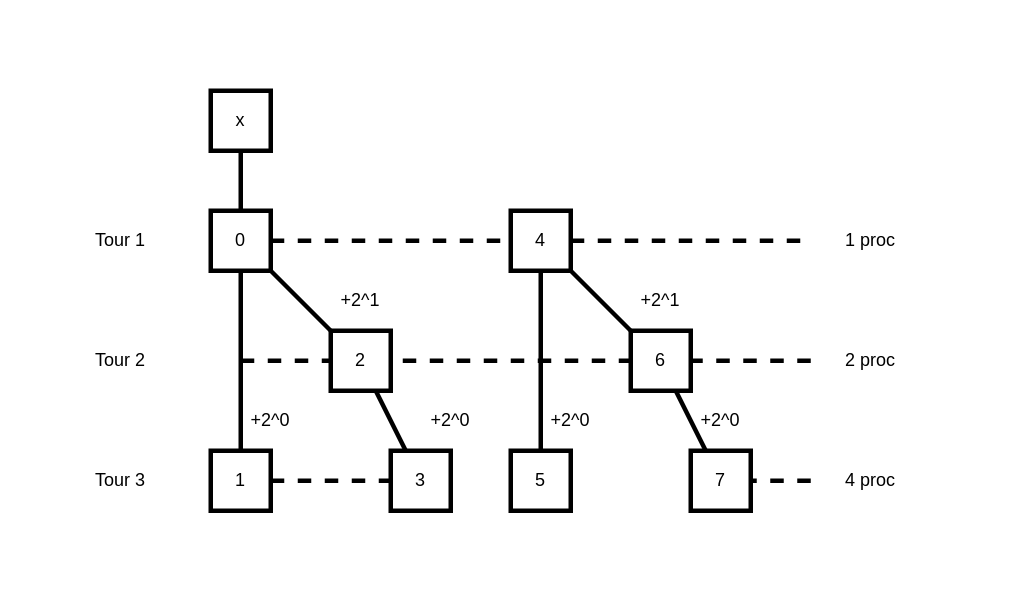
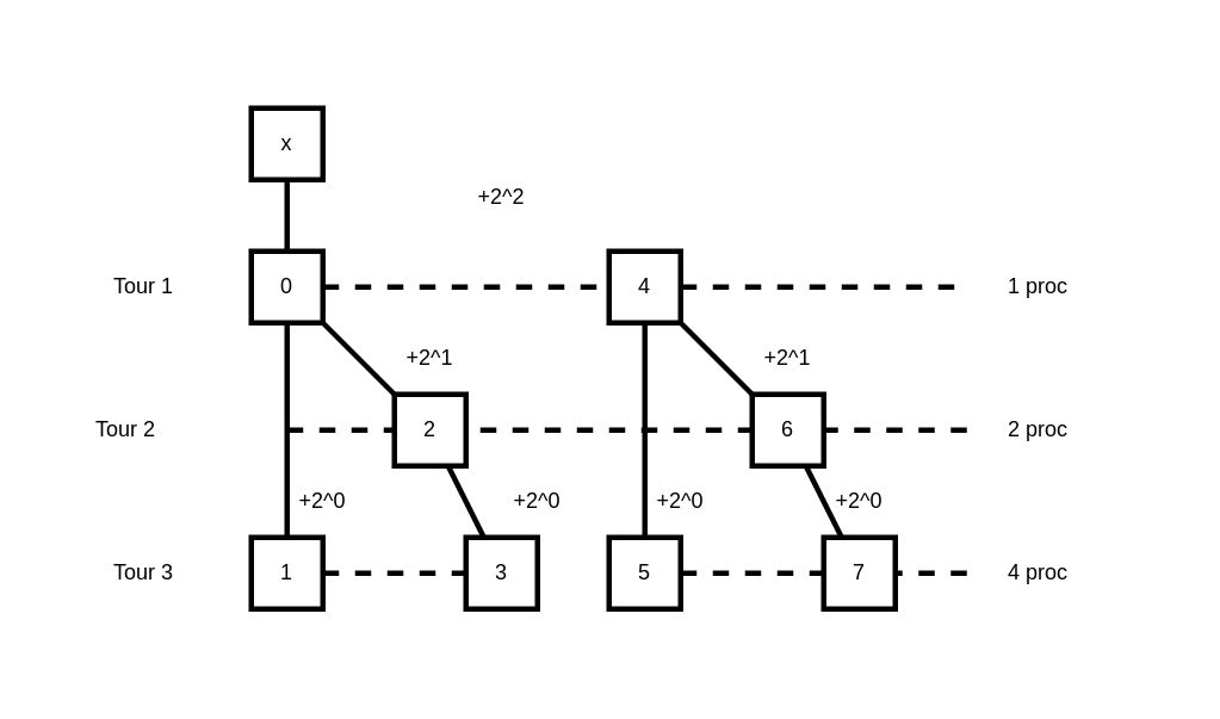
  <mxCell id="0" />
  <mxCell id="1" parent="0" />
  <mxCell id="2" style="edgeStyle=orthogonalEdgeStyle;rounded=0;orthogonalLoop=1;jettySize=auto;html=1;exitX=0.5;exitY=1;exitDx=0;exitDy=0;endArrow=none;endFill=0;strokeWidth=3;" parent="1" source="3" target="28" edge="1"><mxGeometry relative="1" as="geometry"><mxPoint x="140" y="260" as="targetPoint" /></mxGeometry></mxCell>
  <mxCell id="3" value="x" style="rounded=0;whiteSpace=wrap;html=1;strokeWidth=3;" parent="1" vertex="1"><mxGeometry x="140" y="60" width="40" height="40" as="geometry" /></mxCell>
  <mxCell id="4" value="0" style="rounded=0;whiteSpace=wrap;html=1;strokeWidth=3;" parent="1" vertex="1"><mxGeometry x="140" y="140" width="40" height="40" as="geometry" /></mxCell>
  <mxCell id="5" value="Tour 1" style="text;strokeColor=none;align=center;fillColor=none;html=1;verticalAlign=middle;whiteSpace=wrap;rounded=0;" parent="1" vertex="1"><mxGeometry x="60" y="140" width="40" height="40" as="geometry" /></mxCell>
  <mxCell id="6" value="" style="endArrow=none;dashed=1;html=1;rounded=0;strokeWidth=3;startArrow=none;" parent="1" source="14" target="7" edge="1"><mxGeometry width="50" height="50" relative="1" as="geometry"><mxPoint x="310" y="200" as="sourcePoint" /><mxPoint x="540" y="160" as="targetPoint" /></mxGeometry></mxCell>
  <mxCell id="7" value="1 proc" style="text;strokeColor=none;align=center;fillColor=none;html=1;verticalAlign=middle;whiteSpace=wrap;rounded=0;" parent="1" vertex="1"><mxGeometry x="540" y="140" width="80" height="40" as="geometry" /></mxCell>
  <mxCell id="8" value="" style="endArrow=none;dashed=1;html=1;rounded=0;strokeWidth=3;" parent="1" target="9" edge="1"><mxGeometry width="50" height="50" relative="1" as="geometry"><mxPoint x="160" y="240" as="sourcePoint" /><mxPoint x="460" y="240" as="targetPoint" /></mxGeometry></mxCell>
  <mxCell id="9" value="6" style="rounded=0;whiteSpace=wrap;html=1;strokeWidth=3;" parent="1" vertex="1"><mxGeometry x="420" y="220" width="40" height="40" as="geometry" /></mxCell>
  <mxCell id="10" value="" style="endArrow=none;dashed=1;html=1;rounded=0;strokeWidth=3;" parent="1" source="12" target="9" edge="1"><mxGeometry width="50" height="50" relative="1" as="geometry"><mxPoint x="540" y="240" as="sourcePoint" /><mxPoint x="430" y="250" as="targetPoint" /></mxGeometry></mxCell>
- <mxCell id="11" value="Tour 2" style="text;strokeColor=none;align=center;fillColor=none;html=1;verticalAlign=middle;whiteSpace=wrap;rounded=0;" parent="1" vertex="1"><mxGeometry x="60" y="220" width="40" height="40" as="geometry" /></mxCell>
+ <mxCell id="11" value="Tour 2" style="text;strokeColor=none;align=center;fillColor=none;html=1;verticalAlign=middle;whiteSpace=wrap;rounded=0;" parent="1" vertex="1"><mxGeometry x="50" y="220" width="40" height="40" as="geometry" /></mxCell>
  <mxCell id="12" value="2 proc" style="text;strokeColor=none;align=center;fillColor=none;html=1;verticalAlign=middle;whiteSpace=wrap;rounded=0;" parent="1" vertex="1"><mxGeometry x="540" y="220" width="80" height="40" as="geometry" /></mxCell>
  <mxCell id="13" value="" style="endArrow=none;dashed=1;html=1;rounded=0;strokeWidth=3;" parent="1" source="4" target="14" edge="1"><mxGeometry width="50" height="50" relative="1" as="geometry"><mxPoint x="180" y="160" as="sourcePoint" /><mxPoint x="500" y="160" as="targetPoint" /></mxGeometry></mxCell>
  <mxCell id="14" value="4" style="rounded=0;whiteSpace=wrap;html=1;strokeWidth=3;" parent="1" vertex="1"><mxGeometry x="340" y="140" width="40" height="40" as="geometry" /></mxCell>
  <mxCell id="15" style="rounded=0;orthogonalLoop=1;jettySize=auto;html=1;strokeWidth=3;endArrow=none;endFill=0;" parent="1" source="14" target="9" edge="1"><mxGeometry relative="1" as="geometry"><mxPoint x="350" y="160" as="sourcePoint" /><mxPoint x="230" y="100" as="targetPoint" /></mxGeometry></mxCell>
  <mxCell id="16" value="+2^1" style="text;strokeColor=none;align=center;fillColor=none;html=1;verticalAlign=middle;whiteSpace=wrap;rounded=0;" parent="1" vertex="1"><mxGeometry x="420" y="180" width="40" height="40" as="geometry" /></mxCell>
  <mxCell id="17" value="2" style="rounded=0;whiteSpace=wrap;html=1;strokeWidth=3;" parent="1" vertex="1"><mxGeometry x="220" y="220" width="40" height="40" as="geometry" /></mxCell>
  <mxCell id="18" style="rounded=0;orthogonalLoop=1;jettySize=auto;html=1;strokeWidth=3;endArrow=none;endFill=0;" parent="1" source="4" target="17" edge="1"><mxGeometry relative="1" as="geometry"><mxPoint x="350" y="190" as="sourcePoint" /><mxPoint x="390" y="230" as="targetPoint" /></mxGeometry></mxCell>
+ <mxCell id="19" value="" style="endArrow=none;dashed=1;html=1;rounded=0;strokeWidth=3;startArrow=none;" parent="1" source="33" target="20" edge="1"><mxGeometry width="50" height="50" relative="1" as="geometry"><mxPoint x="160" y="320" as="sourcePoint" /><mxPoint x="500" y="320" as="targetPoint" /></mxGeometry></mxCell>
  <mxCell id="20" value="7" style="rounded=0;whiteSpace=wrap;html=1;strokeWidth=3;" parent="1" vertex="1"><mxGeometry x="460" y="300" width="40" height="40" as="geometry" /></mxCell>
  <mxCell id="21" value="" style="endArrow=none;dashed=1;html=1;rounded=0;strokeWidth=3;" parent="1" target="20" edge="1"><mxGeometry width="50" height="50" relative="1" as="geometry"><mxPoint x="540" y="320" as="sourcePoint" /><mxPoint x="430" y="330" as="targetPoint" /></mxGeometry></mxCell>
  <mxCell id="22" value="Tour 3" style="text;strokeColor=none;align=center;fillColor=none;html=1;verticalAlign=middle;whiteSpace=wrap;rounded=0;" parent="1" vertex="1"><mxGeometry x="60" y="300" width="40" height="40" as="geometry" /></mxCell>
  <mxCell id="23" value="4 proc" style="text;strokeColor=none;align=center;fillColor=none;html=1;verticalAlign=middle;whiteSpace=wrap;rounded=0;" parent="1" vertex="1"><mxGeometry x="540" y="300" width="80" height="40" as="geometry" /></mxCell>
  <mxCell id="24" style="rounded=0;orthogonalLoop=1;jettySize=auto;html=1;strokeWidth=3;endArrow=none;endFill=0;" parent="1" source="9" target="20" edge="1"><mxGeometry relative="1" as="geometry"><mxPoint x="420" y="260" as="sourcePoint" /><mxPoint x="270" y="180" as="targetPoint" /></mxGeometry></mxCell>
  <mxCell id="25" value="+2^0" style="text;strokeColor=none;align=center;fillColor=none;html=1;verticalAlign=middle;whiteSpace=wrap;rounded=0;" parent="1" vertex="1"><mxGeometry x="460" y="260" width="40" height="40" as="geometry" /></mxCell>
  <mxCell id="26" value="3" style="rounded=0;whiteSpace=wrap;html=1;strokeWidth=3;" parent="1" vertex="1"><mxGeometry x="260" y="300" width="40" height="40" as="geometry" /></mxCell>
  <mxCell id="27" style="rounded=0;orthogonalLoop=1;jettySize=auto;html=1;strokeWidth=3;endArrow=none;endFill=0;" parent="1" source="17" target="26" edge="1"><mxGeometry relative="1" as="geometry"><mxPoint x="220" y="260" as="sourcePoint" /><mxPoint x="430" y="310" as="targetPoint" /></mxGeometry></mxCell>
  <mxCell id="28" value="1" style="rounded=0;whiteSpace=wrap;html=1;strokeWidth=3;" parent="1" vertex="1"><mxGeometry x="140" y="300" width="40" height="40" as="geometry" /></mxCell>
  <mxCell id="29" value="+2^1" style="text;strokeColor=none;align=center;fillColor=none;html=1;verticalAlign=middle;whiteSpace=wrap;rounded=0;" parent="1" vertex="1"><mxGeometry x="220" y="180" width="40" height="40" as="geometry" /></mxCell>
  <mxCell id="30" value="+2^0" style="text;strokeColor=none;align=center;fillColor=none;html=1;verticalAlign=middle;whiteSpace=wrap;rounded=0;" parent="1" vertex="1"><mxGeometry x="160" y="260" width="40" height="40" as="geometry" /></mxCell>
  <mxCell id="31" value="+2^0" style="text;strokeColor=none;align=center;fillColor=none;html=1;verticalAlign=middle;whiteSpace=wrap;rounded=0;" parent="1" vertex="1"><mxGeometry x="280" y="260" width="40" height="40" as="geometry" /></mxCell>
  <mxCell id="32" value="" style="endArrow=none;dashed=1;html=1;rounded=0;strokeWidth=3;" parent="1" source="28" target="26" edge="1"><mxGeometry width="50" height="50" relative="1" as="geometry"><mxPoint x="220" y="350" as="sourcePoint" /><mxPoint x="220" y="320" as="targetPoint" /></mxGeometry></mxCell>
  <mxCell id="33" value="5" style="rounded=0;whiteSpace=wrap;html=1;strokeWidth=3;" parent="1" vertex="1"><mxGeometry x="340" y="300" width="40" height="40" as="geometry" /></mxCell>
  <mxCell id="34" style="rounded=0;orthogonalLoop=1;jettySize=auto;html=1;strokeWidth=3;endArrow=none;endFill=0;" parent="1" source="14" target="33" edge="1"><mxGeometry relative="1" as="geometry"><mxPoint x="390" y="190" as="sourcePoint" /><mxPoint x="430" y="230" as="targetPoint" /></mxGeometry></mxCell>
  <mxCell id="35" value="+2^0" style="text;strokeColor=none;align=center;fillColor=none;html=1;verticalAlign=middle;whiteSpace=wrap;rounded=0;" parent="1" vertex="1"><mxGeometry x="360" y="260" width="40" height="40" as="geometry" /></mxCell>
+ <mxCell id="36" value="+2^2" style="text;strokeColor=none;align=center;fillColor=none;html=1;verticalAlign=middle;whiteSpace=wrap;rounded=0;" parent="1" vertex="1"><mxGeometry x="260" y="90" width="40" height="40" as="geometry" /></mxCell>
  <mxCell id="37" value="" style="rounded=0;whiteSpace=wrap;html=1;fillColor=none;strokeColor=none;" vertex="1" parent="1"><mxGeometry width="640" height="360" as="geometry" x="20" y="20" /></mxCell>
